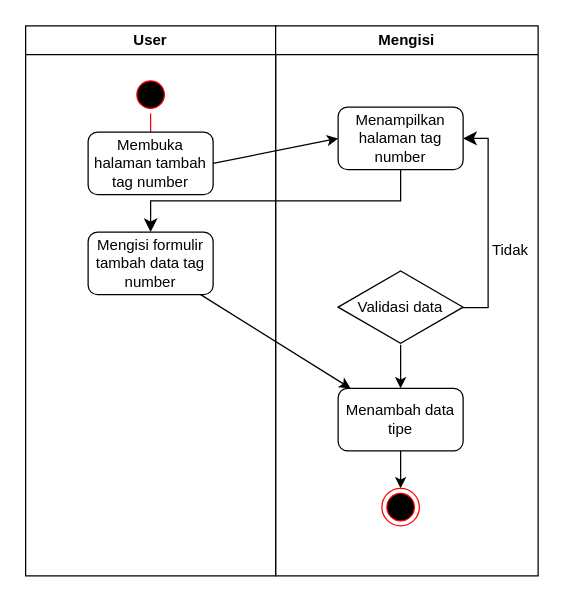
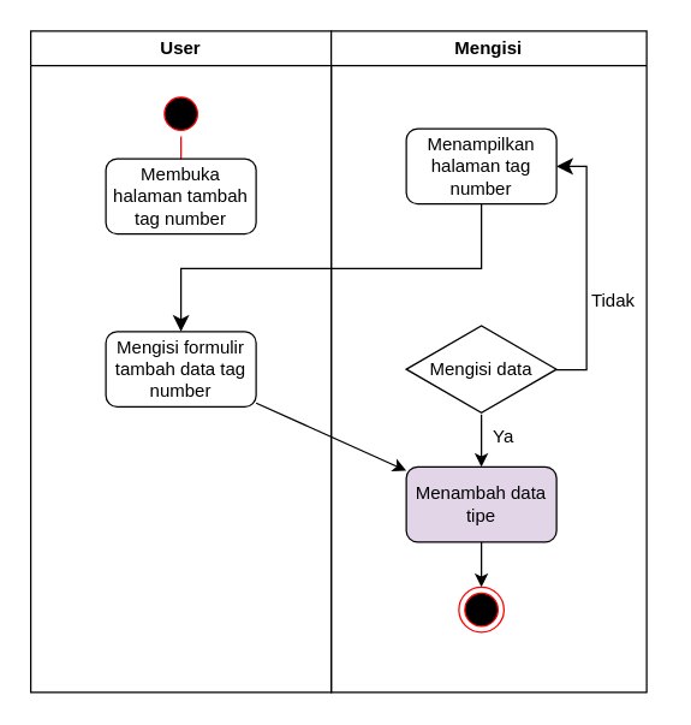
  <mxCell id="0" />
  <mxCell id="1" parent="0" />
  <mxCell id="2" value="User" style="swimlane;whiteSpace=wrap;html=1;" vertex="1" parent="1"><mxGeometry x="20" y="20" width="200" height="440" as="geometry" /></mxCell>
  <mxCell id="3" value="" style="ellipse;html=1;shape=startState;fillColor=#000000;strokeColor=#ff0000;" vertex="1" parent="2"><mxGeometry x="85" y="40" width="30" height="30" as="geometry" /></mxCell>
  <mxCell id="4" value="" style="edgeStyle=orthogonalEdgeStyle;html=1;verticalAlign=bottom;endArrow=open;endSize=8;strokeColor=#ff0000;" edge="1" parent="2" source="3"><mxGeometry relative="1" as="geometry"><mxPoint x="100" y="110" as="targetPoint" /></mxGeometry></mxCell>
  <mxCell id="5" value="Membuka halaman tambah tag number" style="rounded=1;whiteSpace=wrap;html=1;" vertex="1" parent="2"><mxGeometry x="50" y="85" width="100" height="50" as="geometry" /></mxCell>
- <mxCell id="6" value="Mengisi formulir tambah data tag number" style="rounded=1;whiteSpace=wrap;html=1;" vertex="1" parent="2"><mxGeometry x="50" y="165" width="100" height="50" as="geometry" /></mxCell>
+ <mxCell id="6" value="Mengisi formulir tambah data tag number" style="rounded=1;whiteSpace=wrap;html=1;" vertex="1" parent="2"><mxGeometry x="50" y="200" width="100" height="50" as="geometry" /></mxCell>
  <mxCell id="7" value="Mengisi" style="swimlane;whiteSpace=wrap;html=1;" vertex="1" parent="1"><mxGeometry x="220" y="20" width="210" height="440" as="geometry" /></mxCell>
  <mxCell id="8" value="Menampilkan halaman tag number" style="rounded=1;whiteSpace=wrap;html=1;" vertex="1" parent="7"><mxGeometry x="50" y="65" width="100" height="50" as="geometry" /></mxCell>
  <mxCell id="9" value="" style="edgeStyle=none;html=1;" edge="1" parent="7" source="10" target="14"><mxGeometry relative="1" as="geometry" /></mxCell>
- <mxCell id="10" value="Validasi data" style="html=1;whiteSpace=wrap;aspect=fixed;shape=isoRectangle;" vertex="1" parent="7"><mxGeometry x="50" y="195" width="100" height="60" as="geometry" /></mxCell>
+ <mxCell id="10" value="Mengisi data" style="html=1;whiteSpace=wrap;aspect=fixed;shape=isoRectangle;" vertex="1" parent="7"><mxGeometry x="50" y="195" width="100" height="60" as="geometry" /></mxCell>
  <mxCell id="11" value="" style="edgeStyle=elbowEdgeStyle;elbow=horizontal;endArrow=classic;html=1;curved=0;rounded=0;endSize=8;startSize=8;entryX=1;entryY=0.5;entryDx=0;entryDy=0;exitX=0.996;exitY=0.507;exitDx=0;exitDy=0;exitPerimeter=0;" edge="1" parent="7" source="10" target="8"><mxGeometry width="50" height="50" relative="1" as="geometry"><mxPoint x="150" y="220" as="sourcePoint" /><mxPoint x="200" y="170" as="targetPoint" /><Array as="points"><mxPoint x="170" y="190" /></Array></mxGeometry></mxCell>
  <mxCell id="12" value="Tidak" style="text;html=1;align=center;verticalAlign=middle;whiteSpace=wrap;rounded=0;" vertex="1" parent="7"><mxGeometry x="158" y="165" width="60" height="30" as="geometry" /></mxCell>
  <mxCell id="13" value="" style="edgeStyle=none;html=1;" edge="1" parent="7" source="14" target="16"><mxGeometry relative="1" as="geometry" /></mxCell>
- <mxCell id="14" value="Menambah data tipe" style="rounded=1;whiteSpace=wrap;html=1;" vertex="1" parent="7"><mxGeometry x="50" y="290" width="100" height="50" as="geometry" /></mxCell>
+ <mxCell id="14" value="Menambah data tipe" style="rounded=1;whiteSpace=wrap;html=1;fillColor=#e1d5e7;" vertex="1" parent="7"><mxGeometry x="50" y="290" width="100" height="50" as="geometry" /></mxCell>
+ <mxCell id="15" value="Ya" style="text;html=1;align=center;verticalAlign=middle;whiteSpace=wrap;rounded=0;" vertex="1" parent="7"><mxGeometry x="85" y="255" width="60" height="30" as="geometry" /></mxCell>
  <mxCell id="16" value="" style="ellipse;html=1;shape=endState;fillColor=#000000;strokeColor=#ff0000;" vertex="1" parent="7"><mxGeometry x="85" y="370" width="30" height="30" as="geometry" /></mxCell>
- <mxCell id="17" value="" style="endArrow=classic;html=1;exitX=1;exitY=0.5;exitDx=0;exitDy=0;entryX=0;entryY=0.5;entryDx=0;entryDy=0;" edge="1" parent="1" source="5" target="8"><mxGeometry width="50" height="50" relative="1" as="geometry"><mxPoint x="350" y="180" as="sourcePoint" /><mxPoint x="250" y="155" as="targetPoint" /></mxGeometry></mxCell>
  <mxCell id="18" value="" style="edgeStyle=elbowEdgeStyle;elbow=vertical;endArrow=classic;html=1;curved=0;rounded=0;endSize=8;startSize=8;entryX=0.5;entryY=0;entryDx=0;entryDy=0;exitX=0.5;exitY=1;exitDx=0;exitDy=0;" edge="1" parent="1" source="8" target="6"><mxGeometry width="50" height="50" relative="1" as="geometry"><mxPoint x="200" y="220" as="sourcePoint" /><mxPoint x="250" y="170" as="targetPoint" /></mxGeometry></mxCell>
  <mxCell id="19" value="" style="edgeStyle=none;html=1;" edge="1" parent="1" source="6" target="14"><mxGeometry relative="1" as="geometry" /></mxCell>
